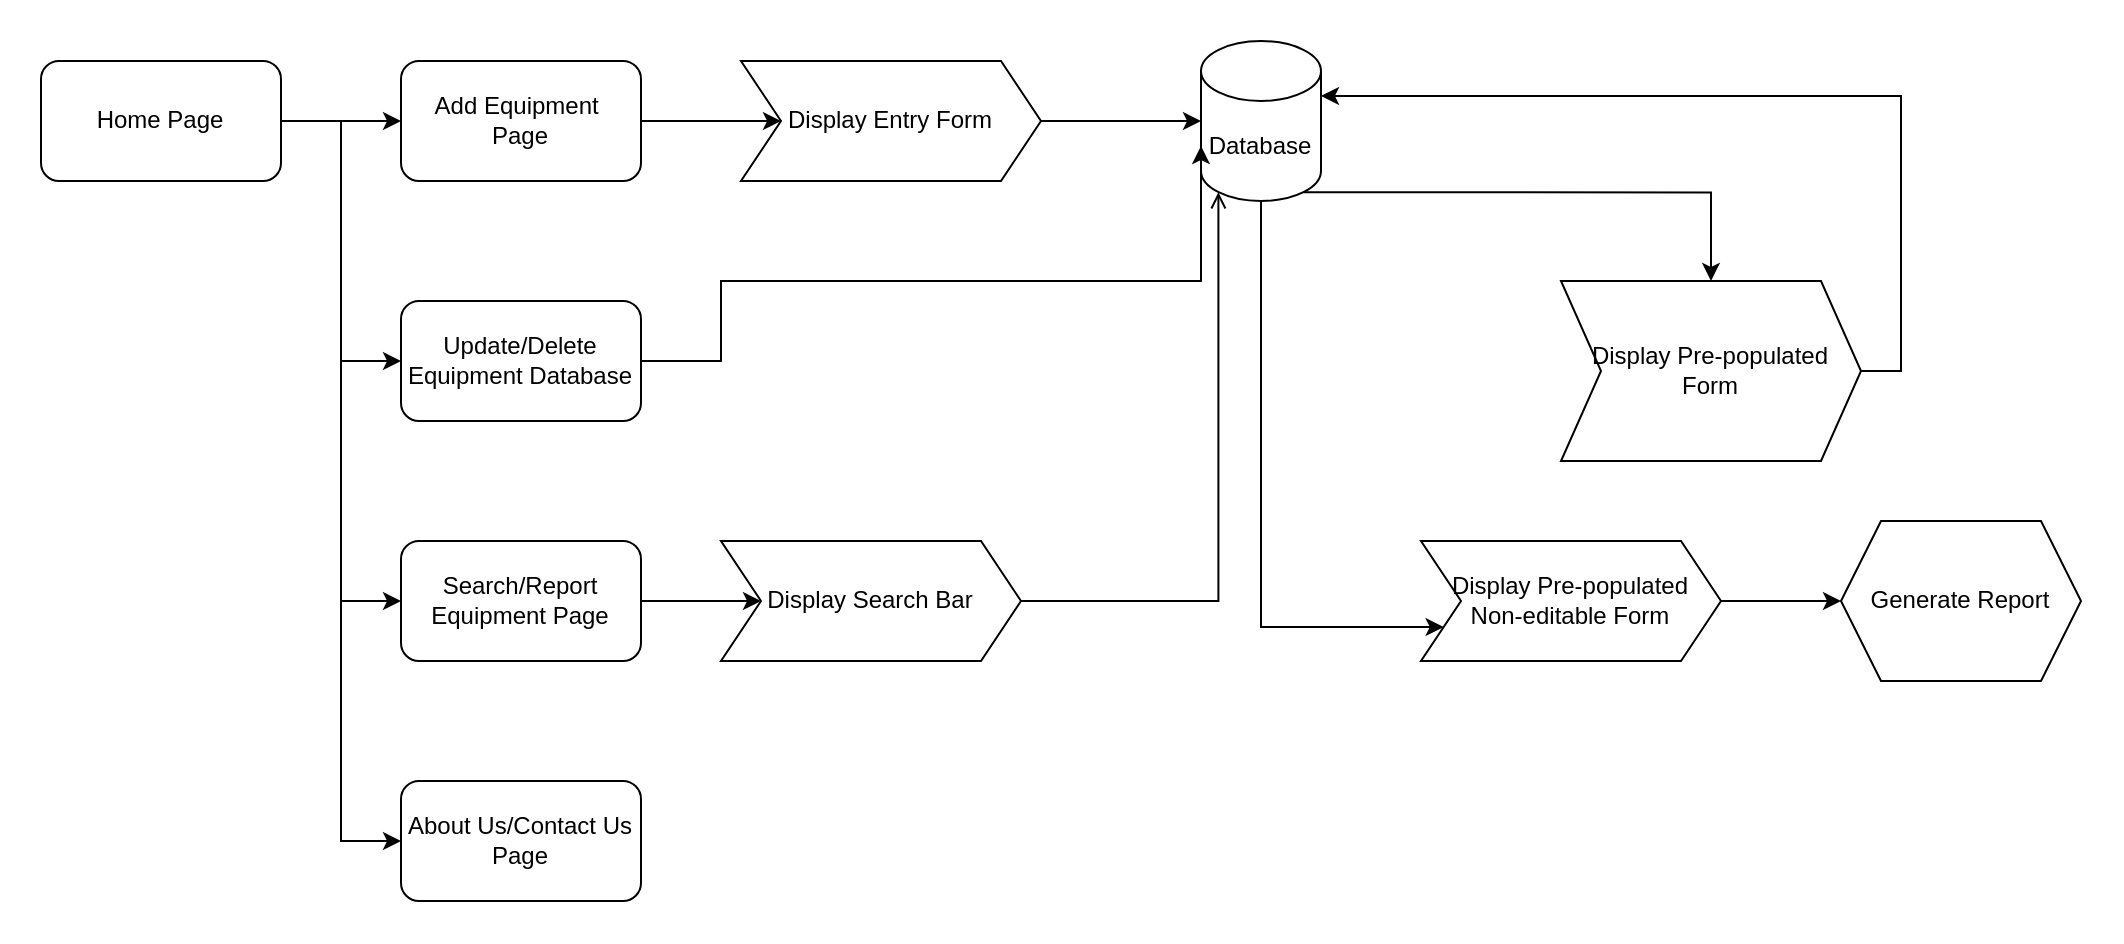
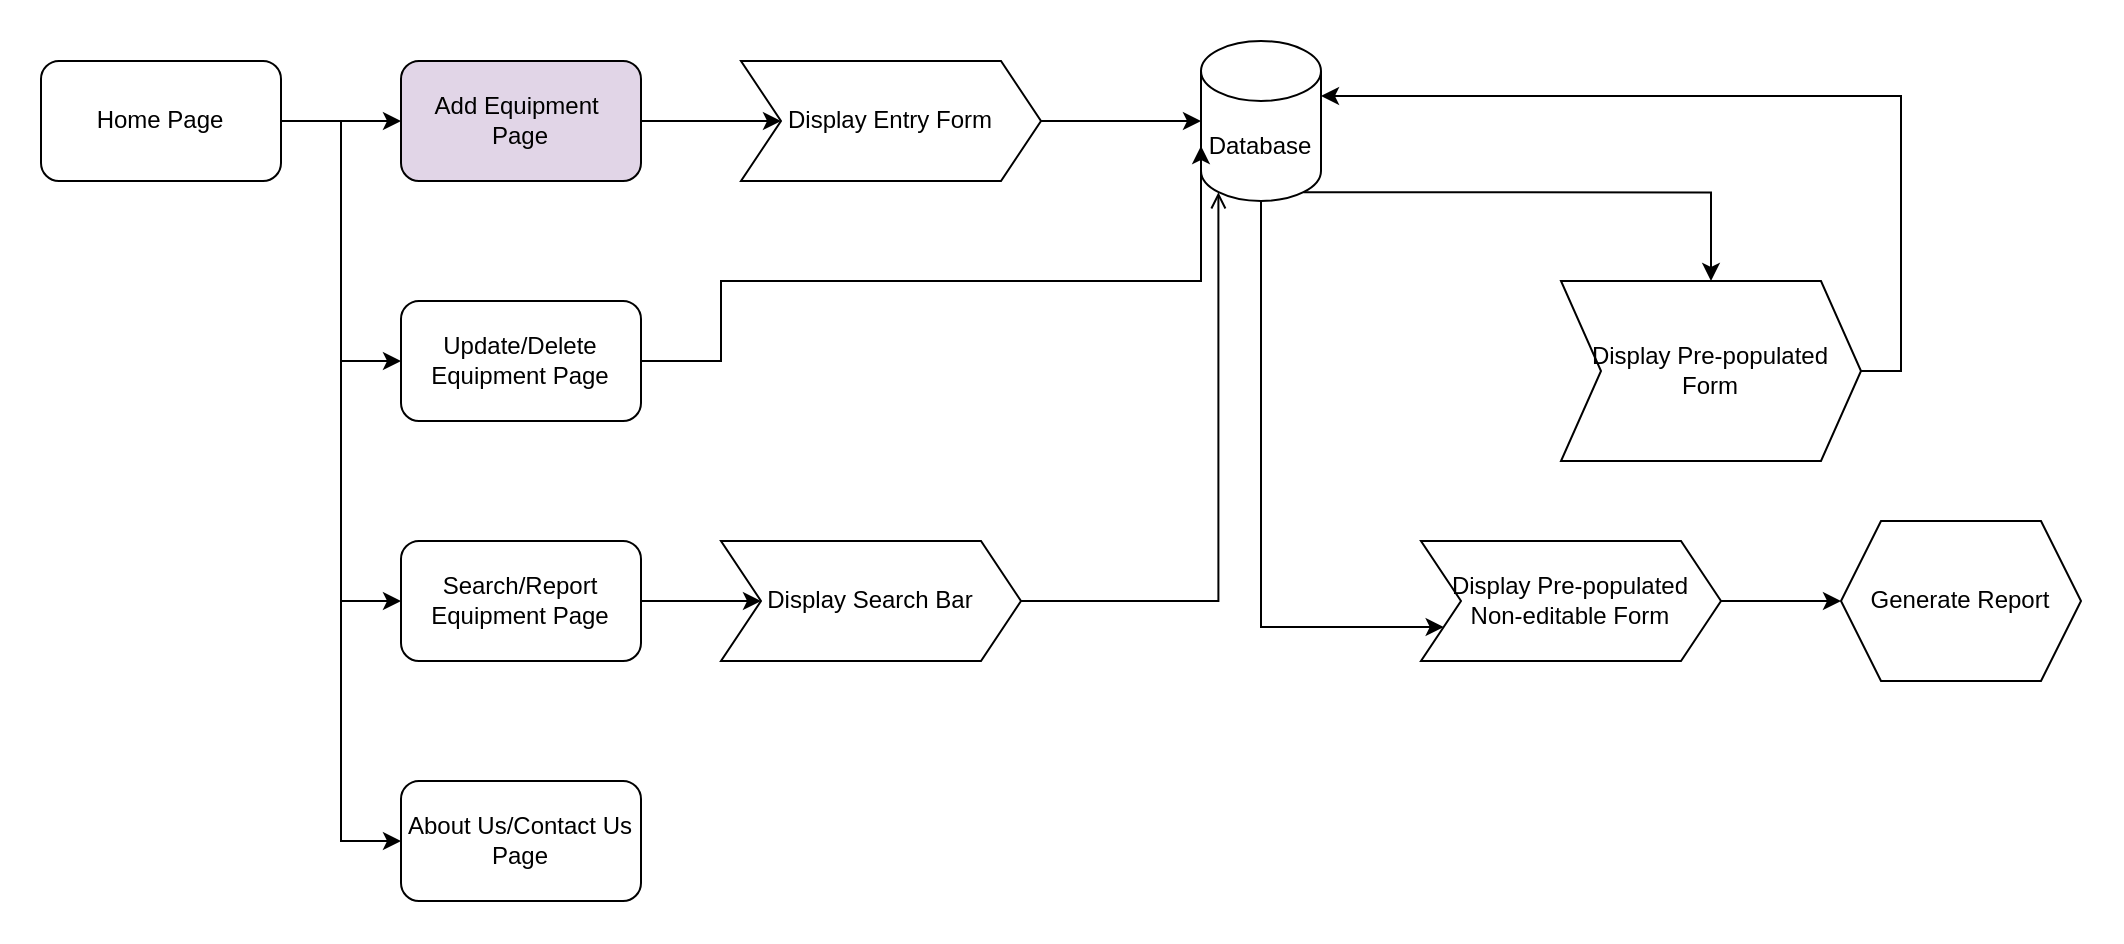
  <mxCell id="0" />
  <mxCell id="1" parent="0" />
  <mxCell id="2" style="edgeStyle=orthogonalEdgeStyle;rounded=0;orthogonalLoop=1;jettySize=auto;html=1;exitX=1;exitY=0.5;exitDx=0;exitDy=0;" edge="1" parent="1" source="6" target="8"><mxGeometry relative="1" as="geometry" /></mxCell>
  <mxCell id="3" style="edgeStyle=orthogonalEdgeStyle;rounded=0;orthogonalLoop=1;jettySize=auto;html=1;exitX=1;exitY=0.5;exitDx=0;exitDy=0;entryX=0;entryY=0.5;entryDx=0;entryDy=0;" edge="1" parent="1" source="6" target="9"><mxGeometry relative="1" as="geometry" /></mxCell>
  <mxCell id="4" style="edgeStyle=orthogonalEdgeStyle;rounded=0;orthogonalLoop=1;jettySize=auto;html=1;exitX=1;exitY=0.5;exitDx=0;exitDy=0;entryX=0;entryY=0.5;entryDx=0;entryDy=0;" edge="1" parent="1" source="6" target="10"><mxGeometry relative="1" as="geometry" /></mxCell>
  <mxCell id="5" style="edgeStyle=orthogonalEdgeStyle;rounded=0;orthogonalLoop=1;jettySize=auto;html=1;exitX=1;exitY=0.5;exitDx=0;exitDy=0;entryX=0;entryY=0.5;entryDx=0;entryDy=0;" edge="1" parent="1" source="6" target="11"><mxGeometry relative="1" as="geometry" /></mxCell>
  <mxCell id="6" value="Home Page" style="rounded=1;whiteSpace=wrap;html=1;" parent="1" vertex="1"><mxGeometry x="20" y="30" width="120" height="60" as="geometry" /></mxCell>
  <mxCell id="7" style="edgeStyle=orthogonalEdgeStyle;rounded=0;orthogonalLoop=1;jettySize=auto;html=1;exitX=1;exitY=0.5;exitDx=0;exitDy=0;" edge="1" parent="1" source="8" target="12"><mxGeometry relative="1" as="geometry" /></mxCell>
- <mxCell id="8" value="Add Equipment&amp;nbsp;&lt;div&gt;&lt;span style=&quot;background-color: transparent; color: light-dark(rgb(0, 0, 0), rgb(255, 255, 255));&quot;&gt;Page&lt;/span&gt;&lt;/div&gt;" style="rounded=1;whiteSpace=wrap;html=1;" vertex="1" parent="1"><mxGeometry x="200" y="30" width="120" height="60" as="geometry" /></mxCell>
- <mxCell id="9" value="Update/Delete Equipment Database" style="rounded=1;whiteSpace=wrap;html=1;" vertex="1" parent="1"><mxGeometry x="200" y="150" width="120" height="60" as="geometry" /></mxCell>
+ <mxCell id="8" value="Add Equipment&amp;nbsp;&lt;div&gt;&lt;span style=&quot;background-color: transparent; color: light-dark(rgb(0, 0, 0), rgb(255, 255, 255));&quot;&gt;Page&lt;/span&gt;&lt;/div&gt;" style="rounded=1;whiteSpace=wrap;html=1;fillColor=#e1d5e7;" vertex="1" parent="1"><mxGeometry x="200" y="30" width="120" height="60" as="geometry" /></mxCell>
+ <mxCell id="9" value="Update/Delete Equipment Page" style="rounded=1;whiteSpace=wrap;html=1;" vertex="1" parent="1"><mxGeometry x="200" y="150" width="120" height="60" as="geometry" /></mxCell>
  <mxCell id="10" value="Search/Report Equipment Page" style="rounded=1;whiteSpace=wrap;html=1;" vertex="1" parent="1"><mxGeometry x="200" y="270" width="120" height="60" as="geometry" /></mxCell>
  <mxCell id="11" value="About Us/Contact Us Page" style="rounded=1;whiteSpace=wrap;html=1;" vertex="1" parent="1"><mxGeometry x="200" y="390" width="120" height="60" as="geometry" /></mxCell>
  <mxCell id="12" value="Display Entry Form" style="shape=step;perimeter=stepPerimeter;whiteSpace=wrap;html=1;fixedSize=1;" vertex="1" parent="1"><mxGeometry x="370" y="30" width="150" height="60" as="geometry" /></mxCell>
  <mxCell id="13" style="edgeStyle=orthogonalEdgeStyle;rounded=0;orthogonalLoop=1;jettySize=auto;html=1;exitX=0.855;exitY=1;exitDx=0;exitDy=-4.35;exitPerimeter=0;entryX=0.5;entryY=0;entryDx=0;entryDy=0;" edge="1" parent="1" source="15" target="18"><mxGeometry relative="1" as="geometry" /></mxCell>
  <mxCell id="14" style="edgeStyle=orthogonalEdgeStyle;rounded=0;orthogonalLoop=1;jettySize=auto;html=1;exitX=0.5;exitY=1;exitDx=0;exitDy=0;exitPerimeter=0;" edge="1" parent="1" source="15" target="20"><mxGeometry relative="1" as="geometry"><Array as="points"><mxPoint x="630" y="313" /></Array></mxGeometry></mxCell>
  <mxCell id="15" value="Database" style="shape=cylinder3;whiteSpace=wrap;html=1;boundedLbl=1;backgroundOutline=1;size=15;" vertex="1" parent="1"><mxGeometry x="600" y="20" width="60" height="80" as="geometry" /></mxCell>
  <mxCell id="16" style="edgeStyle=orthogonalEdgeStyle;rounded=0;orthogonalLoop=1;jettySize=auto;html=1;exitX=1;exitY=0.5;exitDx=0;exitDy=0;entryX=0;entryY=0.5;entryDx=0;entryDy=0;entryPerimeter=0;" edge="1" parent="1" source="12" target="15"><mxGeometry relative="1" as="geometry" /></mxCell>
  <mxCell id="17" style="edgeStyle=orthogonalEdgeStyle;rounded=0;orthogonalLoop=1;jettySize=auto;html=1;exitX=1;exitY=0.5;exitDx=0;exitDy=0;entryX=1;entryY=0;entryDx=0;entryDy=27.5;entryPerimeter=0;" edge="1" parent="1" source="18" target="15"><mxGeometry relative="1" as="geometry" /></mxCell>
  <mxCell id="18" value="Display Pre-populated Form" style="shape=step;perimeter=stepPerimeter;whiteSpace=wrap;html=1;fixedSize=1;" vertex="1" parent="1"><mxGeometry x="780" y="140" width="150" height="90" as="geometry" /></mxCell>
  <mxCell id="19" style="edgeStyle=orthogonalEdgeStyle;rounded=0;orthogonalLoop=1;jettySize=auto;html=1;exitX=1;exitY=0.5;exitDx=0;exitDy=0;entryX=0;entryY=0.5;entryDx=0;entryDy=0;" edge="1" parent="1" source="20" target="21"><mxGeometry relative="1" as="geometry" /></mxCell>
  <mxCell id="20" value="Display Pre-populated &lt;br&gt;Non-editable Form" style="shape=step;perimeter=stepPerimeter;whiteSpace=wrap;html=1;fixedSize=1;" vertex="1" parent="1"><mxGeometry x="710" y="270" width="150" height="60" as="geometry" /></mxCell>
  <mxCell id="21" value="Generate Report" style="shape=hexagon;perimeter=hexagonPerimeter2;whiteSpace=wrap;html=1;fixedSize=1;" vertex="1" parent="1"><mxGeometry x="920" y="260" width="120" height="80" as="geometry" /></mxCell>
  <mxCell id="22" style="edgeStyle=orthogonalEdgeStyle;rounded=0;orthogonalLoop=1;jettySize=auto;html=1;exitX=1;exitY=0.5;exitDx=0;exitDy=0;" edge="1" parent="1" source="10" target="24"><mxGeometry relative="1" as="geometry" /></mxCell>
  <mxCell id="23" style="edgeStyle=orthogonalEdgeStyle;rounded=0;orthogonalLoop=1;jettySize=auto;html=1;exitX=1;exitY=0.5;exitDx=0;exitDy=0;entryX=0;entryY=0;entryDx=0;entryDy=52.5;entryPerimeter=0;" edge="1" parent="1" source="9" target="15"><mxGeometry relative="1" as="geometry"><Array as="points"><mxPoint x="360" y="180" /><mxPoint x="360" y="140" /><mxPoint x="600" y="140" /></Array></mxGeometry></mxCell>
  <mxCell id="24" value="Display Search Bar" style="shape=step;perimeter=stepPerimeter;whiteSpace=wrap;html=1;fixedSize=1;" vertex="1" parent="1"><mxGeometry x="360" y="270" width="150" height="60" as="geometry" /></mxCell>
  <mxCell id="25" style="edgeStyle=orthogonalEdgeStyle;rounded=0;orthogonalLoop=1;jettySize=auto;html=1;exitX=1;exitY=0.5;exitDx=0;exitDy=0;entryX=0.145;entryY=1;entryDx=0;entryDy=-4.35;entryPerimeter=0;endArrow=open;" edge="1" parent="1" source="24" target="15"><mxGeometry relative="1" as="geometry" /></mxCell>
